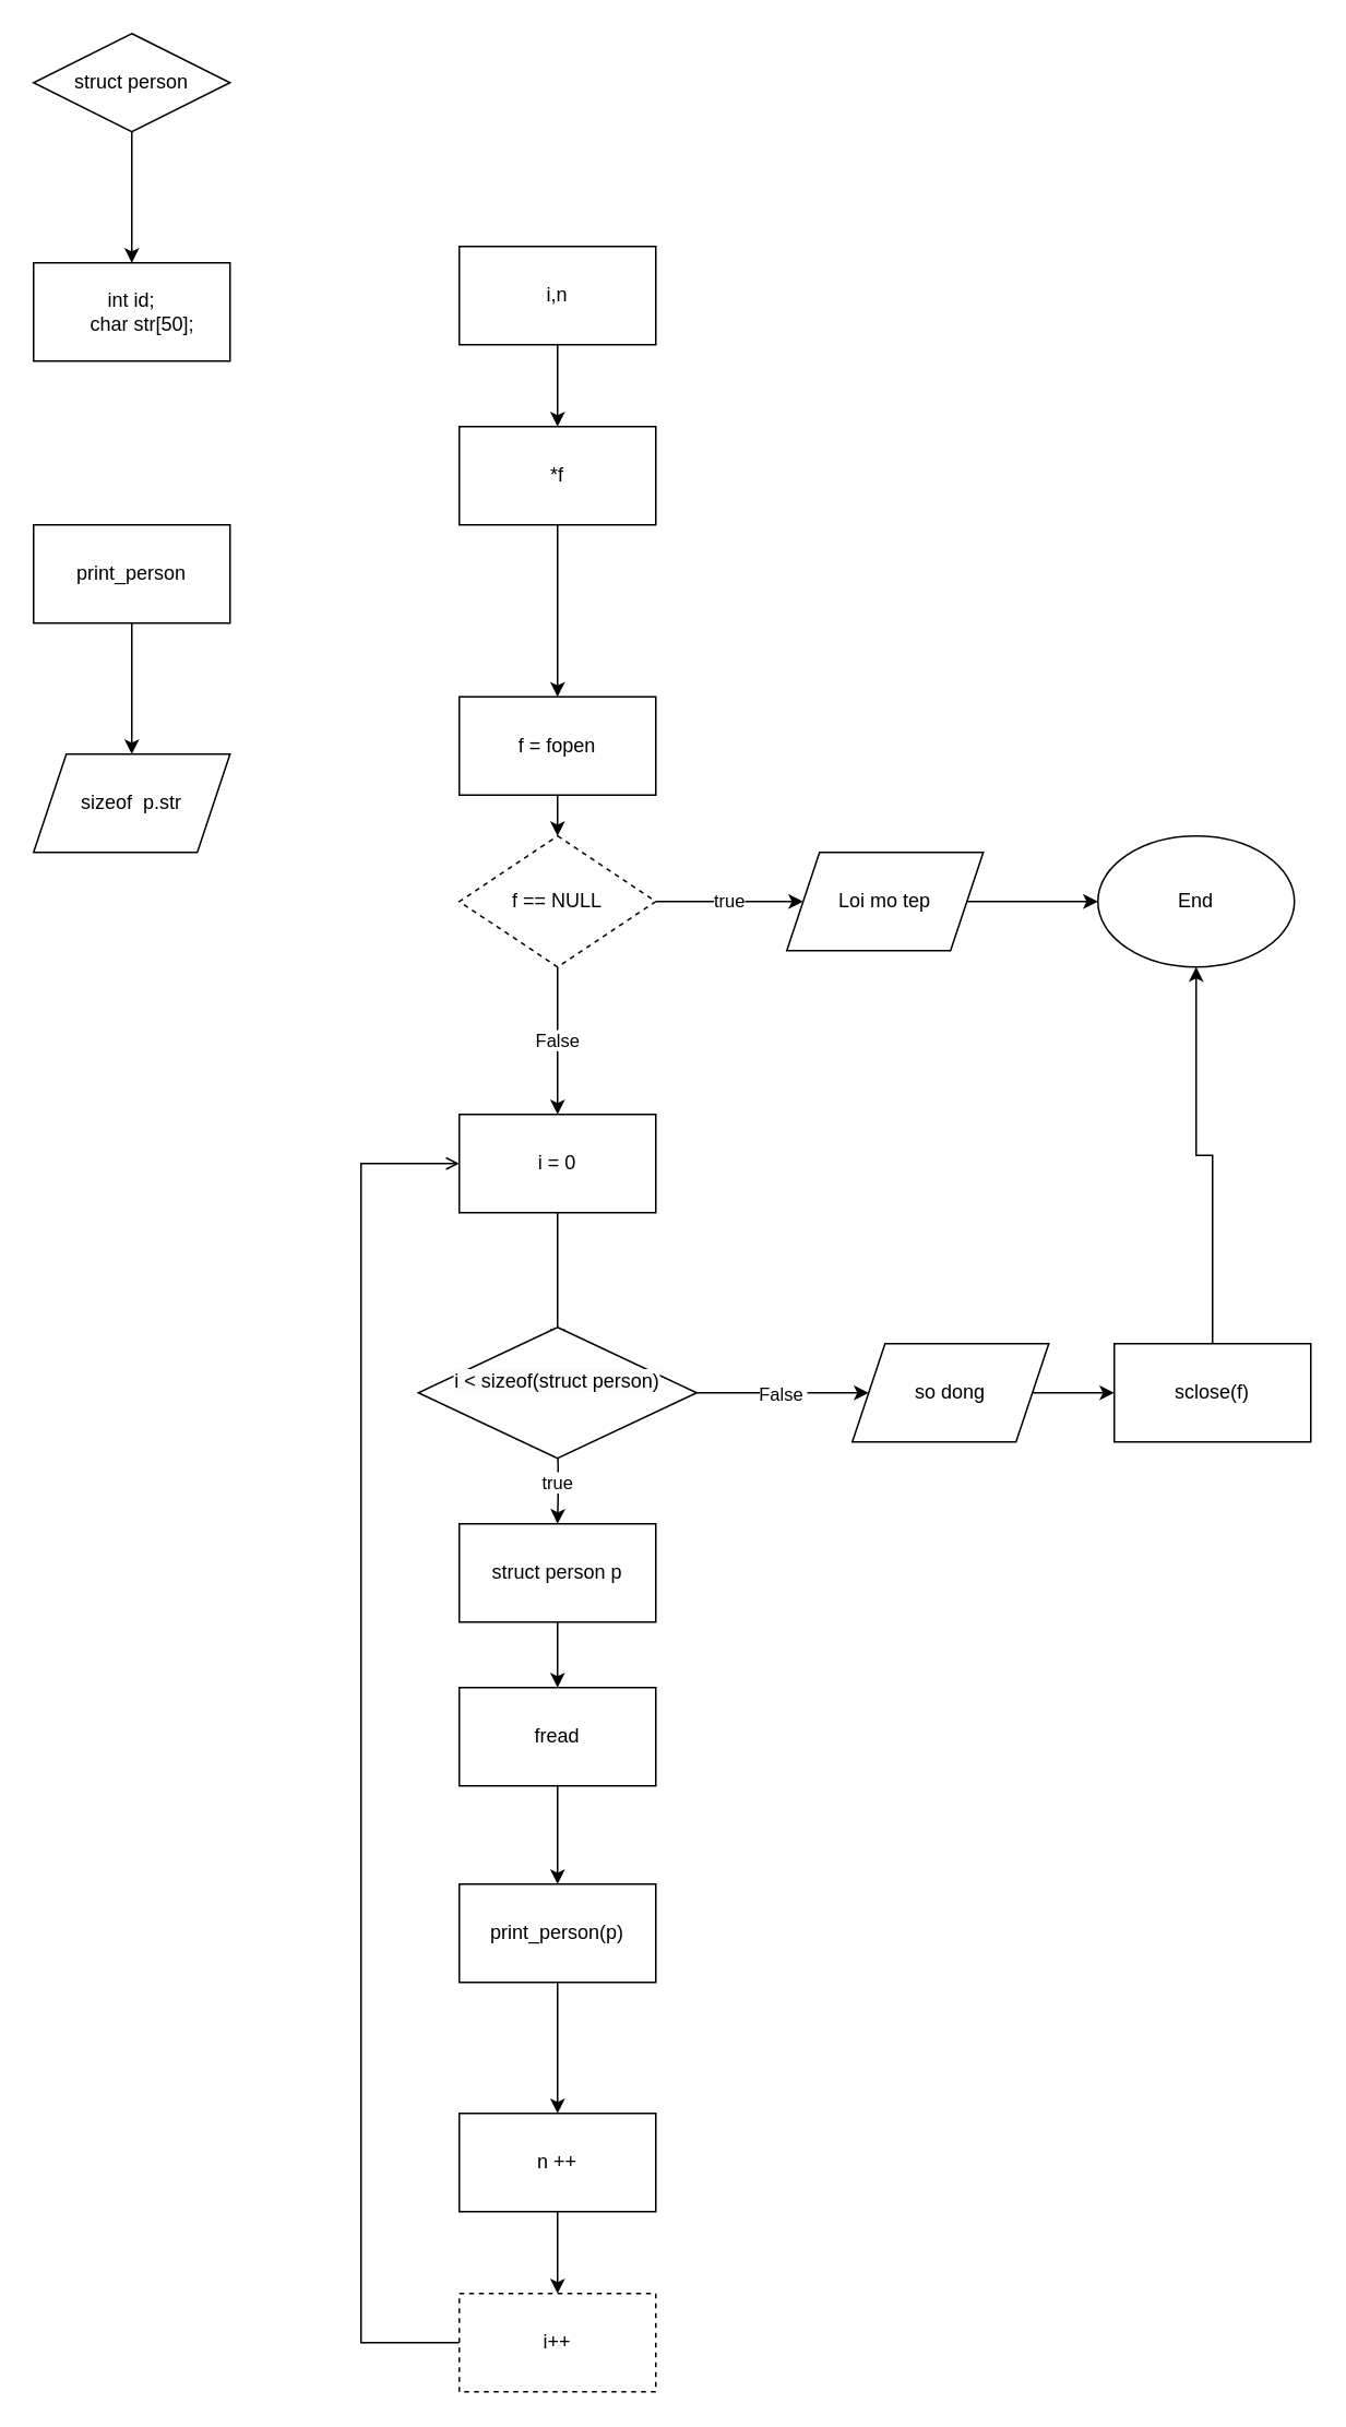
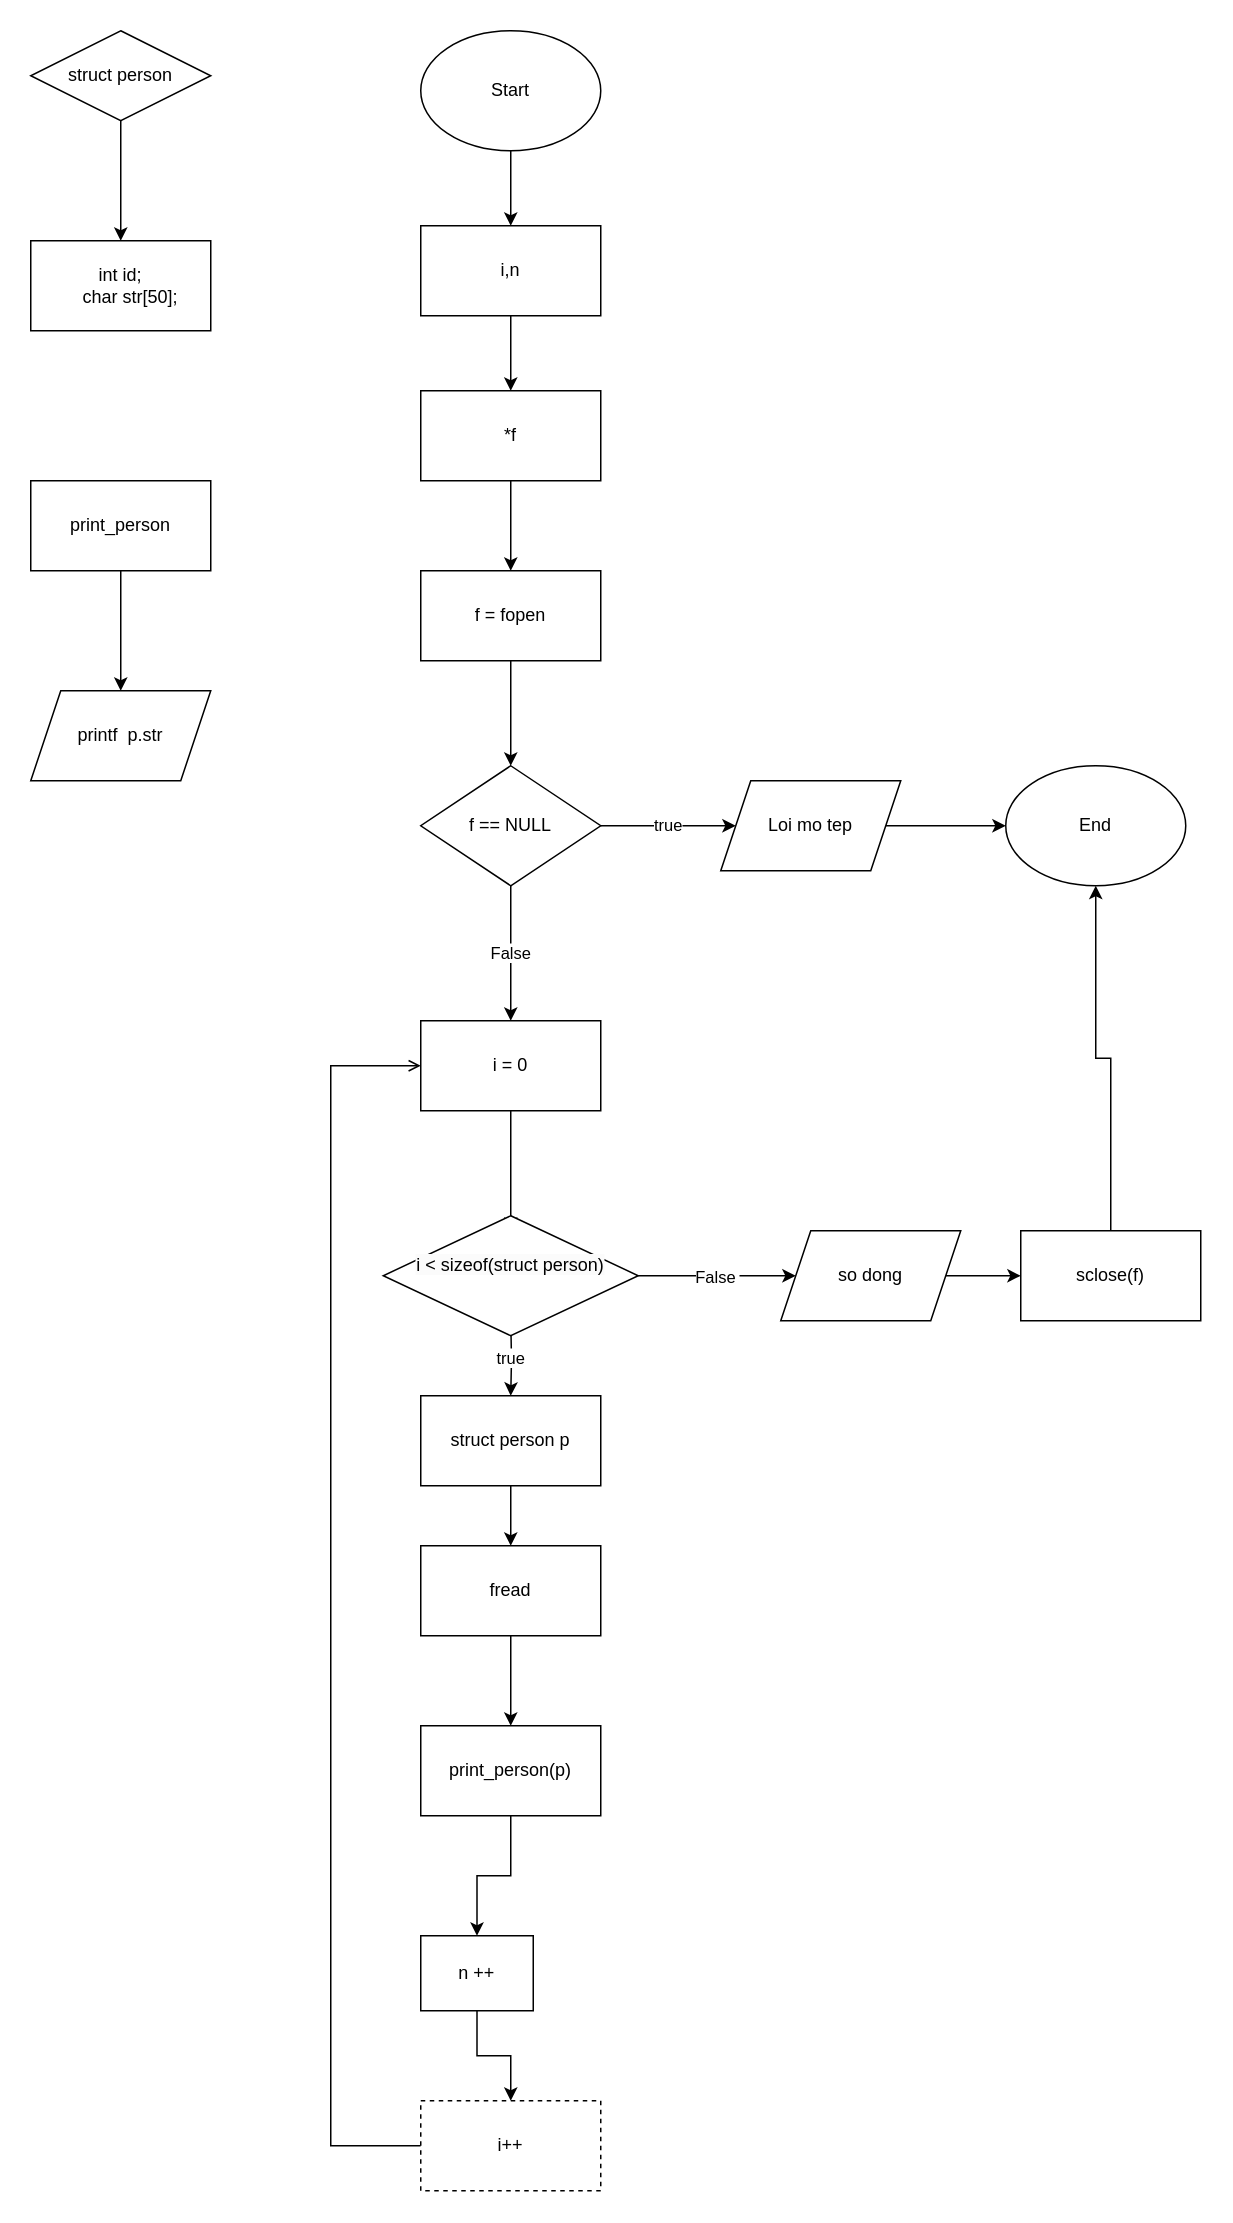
  <mxCell id="0" />
  <mxCell id="1" parent="0" />
+ <mxCell id="2" value="" style="edgeStyle=orthogonalEdgeStyle;rounded=0;orthogonalLoop=1;jettySize=auto;html=1;" edge="1" parent="1" source="3" target="5"><mxGeometry relative="1" as="geometry" /></mxCell>
+ <mxCell id="3" value="Start" style="ellipse;whiteSpace=wrap;html=1;" vertex="1" parent="1"><mxGeometry x="280" y="20" width="120" height="80" as="geometry" /></mxCell>
  <mxCell id="4" value="" style="edgeStyle=orthogonalEdgeStyle;rounded=0;orthogonalLoop=1;jettySize=auto;html=1;" edge="1" parent="1" source="5" target="7"><mxGeometry relative="1" as="geometry" /></mxCell>
  <mxCell id="5" value="i,n" style="whiteSpace=wrap;html=1;" vertex="1" parent="1"><mxGeometry x="280" y="150" width="120" height="60" as="geometry" /></mxCell>
  <mxCell id="6" value="" style="edgeStyle=orthogonalEdgeStyle;rounded=0;orthogonalLoop=1;jettySize=auto;html=1;" edge="1" parent="1" source="7" target="9"><mxGeometry relative="1" as="geometry" /></mxCell>
  <mxCell id="7" value="*f" style="whiteSpace=wrap;html=1;" vertex="1" parent="1"><mxGeometry x="280" y="260" width="120" height="60" as="geometry" /></mxCell>
  <mxCell id="8" value="" style="edgeStyle=orthogonalEdgeStyle;rounded=0;orthogonalLoop=1;jettySize=auto;html=1;" edge="1" parent="1" source="9" target="12"><mxGeometry relative="1" as="geometry" /></mxCell>
- <mxCell id="9" value="f = fopen" style="whiteSpace=wrap;html=1;" vertex="1" parent="1"><mxGeometry x="280" y="425" width="120" height="60" as="geometry" /></mxCell>
+ <mxCell id="9" value="f = fopen" style="whiteSpace=wrap;html=1;" vertex="1" parent="1"><mxGeometry x="280" y="380" width="120" height="60" as="geometry" /></mxCell>
  <mxCell id="10" value="true" style="edgeStyle=orthogonalEdgeStyle;rounded=0;orthogonalLoop=1;jettySize=auto;html=1;" edge="1" parent="1" source="12" target="14"><mxGeometry relative="1" as="geometry" /></mxCell>
  <mxCell id="11" value="False" style="edgeStyle=orthogonalEdgeStyle;rounded=0;orthogonalLoop=1;jettySize=auto;html=1;" edge="1" parent="1" source="12" target="17"><mxGeometry relative="1" as="geometry" /></mxCell>
- <mxCell id="12" value="f == NULL" style="rhombus;whiteSpace=wrap;html=1;dashed=1;" vertex="1" parent="1"><mxGeometry x="280" y="510" width="120" height="80" as="geometry" /></mxCell>
+ <mxCell id="12" value="f == NULL" style="rhombus;whiteSpace=wrap;html=1;" vertex="1" parent="1"><mxGeometry x="280" y="510" width="120" height="80" as="geometry" /></mxCell>
  <mxCell id="13" value="" style="edgeStyle=orthogonalEdgeStyle;rounded=0;orthogonalLoop=1;jettySize=auto;html=1;" edge="1" parent="1" source="14" target="15"><mxGeometry relative="1" as="geometry" /></mxCell>
  <mxCell id="14" value="Loi mo tep" style="shape=parallelogram;perimeter=parallelogramPerimeter;whiteSpace=wrap;html=1;fixedSize=1;" vertex="1" parent="1"><mxGeometry x="480" y="520" width="120" height="60" as="geometry" /></mxCell>
  <mxCell id="15" value="End" style="ellipse;whiteSpace=wrap;html=1;" vertex="1" parent="1"><mxGeometry x="670" y="510" width="120" height="80" as="geometry" /></mxCell>
  <mxCell id="16" value="" style="edgeStyle=orthogonalEdgeStyle;rounded=0;orthogonalLoop=1;jettySize=auto;html=1;" edge="1" parent="1" source="17"><mxGeometry relative="1" as="geometry"><mxPoint x="340" y="820" as="targetPoint" /></mxGeometry></mxCell>
  <mxCell id="17" value="i = 0" style="whiteSpace=wrap;html=1;" vertex="1" parent="1"><mxGeometry x="280" y="680" width="120" height="60" as="geometry" /></mxCell>
  <mxCell id="18" value="true" style="edgeStyle=orthogonalEdgeStyle;rounded=0;orthogonalLoop=1;jettySize=auto;html=1;" edge="1" parent="1" target="20"><mxGeometry relative="1" as="geometry"><mxPoint x="340" y="880" as="sourcePoint" /></mxGeometry></mxCell>
  <mxCell id="19" value="" style="edgeStyle=orthogonalEdgeStyle;rounded=0;orthogonalLoop=1;jettySize=auto;html=1;" edge="1" parent="1" source="20" target="22"><mxGeometry relative="1" as="geometry" /></mxCell>
  <mxCell id="20" value="struct person p" style="whiteSpace=wrap;html=1;" vertex="1" parent="1"><mxGeometry x="280" y="930" width="120" height="60" as="geometry" /></mxCell>
  <mxCell id="21" value="" style="edgeStyle=orthogonalEdgeStyle;rounded=0;orthogonalLoop=1;jettySize=auto;html=1;" edge="1" parent="1" source="22" target="24"><mxGeometry relative="1" as="geometry" /></mxCell>
  <mxCell id="22" value="fread" style="whiteSpace=wrap;html=1;" vertex="1" parent="1"><mxGeometry x="280" y="1030" width="120" height="60" as="geometry" /></mxCell>
  <mxCell id="23" value="" style="edgeStyle=orthogonalEdgeStyle;rounded=0;orthogonalLoop=1;jettySize=auto;html=1;" edge="1" parent="1" source="24" target="26"><mxGeometry relative="1" as="geometry" /></mxCell>
  <mxCell id="24" value="print_person(p)" style="whiteSpace=wrap;html=1;" vertex="1" parent="1"><mxGeometry x="280" y="1150" width="120" height="60" as="geometry" /></mxCell>
  <mxCell id="25" value="" style="edgeStyle=orthogonalEdgeStyle;rounded=0;orthogonalLoop=1;jettySize=auto;html=1;" edge="1" parent="1" source="26" target="29"><mxGeometry relative="1" as="geometry" /></mxCell>
- <mxCell id="26" value="n ++" style="whiteSpace=wrap;html=1;" vertex="1" parent="1"><mxGeometry x="280" y="1290" width="120" height="60" as="geometry" /></mxCell>
+ <mxCell id="26" value="n ++" style="whiteSpace=wrap;html=1;" vertex="1" parent="1"><mxGeometry x="280" y="1290" width="75" height="50" as="geometry" /></mxCell>
  <mxCell id="27" style="edgeStyle=orthogonalEdgeStyle;rounded=0;orthogonalLoop=1;jettySize=auto;html=1;exitX=0.5;exitY=1;exitDx=0;exitDy=0;" edge="1" parent="1" source="26" target="26"><mxGeometry relative="1" as="geometry" /></mxCell>
  <mxCell id="28" style="edgeStyle=orthogonalEdgeStyle;rounded=0;orthogonalLoop=1;jettySize=auto;html=1;entryX=0;entryY=0.5;entryDx=0;entryDy=0;endArrow=open;" edge="1" parent="1" source="29" target="17"><mxGeometry relative="1" as="geometry"><mxPoint x="230" y="710" as="targetPoint" /><Array as="points"><mxPoint x="220" y="1430" /><mxPoint x="220" y="710" /></Array></mxGeometry></mxCell>
  <mxCell id="29" value="i++" style="whiteSpace=wrap;html=1;dashed=1;" vertex="1" parent="1"><mxGeometry x="280" y="1400" width="120" height="60" as="geometry" /></mxCell>
  <mxCell id="30" value="False&amp;nbsp;" style="edgeStyle=orthogonalEdgeStyle;rounded=0;orthogonalLoop=1;jettySize=auto;html=1;" edge="1" parent="1" source="31"><mxGeometry relative="1" as="geometry"><mxPoint x="530" y="850" as="targetPoint" /></mxGeometry></mxCell>
  <mxCell id="31" value="&#10;&lt;span style=&quot;color: rgb(0, 0, 0); font-family: Helvetica; font-size: 12px; font-style: normal; font-variant-ligatures: normal; font-variant-caps: normal; font-weight: 400; letter-spacing: normal; orphans: 2; text-align: center; text-indent: 0px; text-transform: none; widows: 2; word-spacing: 0px; -webkit-text-stroke-width: 0px; background-color: rgb(251, 251, 251); text-decoration-thickness: initial; text-decoration-style: initial; text-decoration-color: initial; float: none; display: inline !important;&quot;&gt;i &amp;lt; sizeof(struct person)&lt;/span&gt;&#10;&#10;" style="rhombus;whiteSpace=wrap;html=1;" vertex="1" parent="1"><mxGeometry x="255" y="810" width="170" height="80" as="geometry" /></mxCell>
  <mxCell id="32" value="" style="edgeStyle=orthogonalEdgeStyle;rounded=0;orthogonalLoop=1;jettySize=auto;html=1;" edge="1" parent="1" source="33" target="35"><mxGeometry relative="1" as="geometry" /></mxCell>
  <mxCell id="33" value="so dong" style="shape=parallelogram;perimeter=parallelogramPerimeter;whiteSpace=wrap;html=1;fixedSize=1;" vertex="1" parent="1"><mxGeometry x="520" y="820" width="120" height="60" as="geometry" /></mxCell>
  <mxCell id="34" style="edgeStyle=orthogonalEdgeStyle;rounded=0;orthogonalLoop=1;jettySize=auto;html=1;" edge="1" parent="1" source="35" target="15"><mxGeometry relative="1" as="geometry" /></mxCell>
  <mxCell id="35" value="sclose(f)" style="whiteSpace=wrap;html=1;" vertex="1" parent="1"><mxGeometry x="680" y="820" width="120" height="60" as="geometry" /></mxCell>
  <mxCell id="36" value="" style="edgeStyle=orthogonalEdgeStyle;rounded=0;orthogonalLoop=1;jettySize=auto;html=1;" edge="1" parent="1" source="37" target="38"><mxGeometry relative="1" as="geometry" /></mxCell>
  <mxCell id="37" value="struct person" style="rhombus;whiteSpace=wrap;html=1;" vertex="1" parent="1"><mxGeometry x="20" y="20" width="120" height="60" as="geometry" /></mxCell>
  <mxCell id="38" value="int id;&#10;    char str[50];" style="whiteSpace=wrap;html=1;rounded=0;" vertex="1" parent="1"><mxGeometry x="20" y="160" width="120" height="60" as="geometry" /></mxCell>
  <mxCell id="39" value="" style="edgeStyle=orthogonalEdgeStyle;rounded=0;orthogonalLoop=1;jettySize=auto;html=1;" edge="1" parent="1" source="40" target="41"><mxGeometry relative="1" as="geometry" /></mxCell>
  <mxCell id="40" value="print_person" style="rounded=0;whiteSpace=wrap;html=1;" vertex="1" parent="1"><mxGeometry x="20" y="320" width="120" height="60" as="geometry" /></mxCell>
- <mxCell id="41" value="sizeof&amp;nbsp;&amp;nbsp;p.str" style="shape=parallelogram;perimeter=parallelogramPerimeter;whiteSpace=wrap;html=1;fixedSize=1;rounded=0;" vertex="1" parent="1"><mxGeometry x="20" y="460" width="120" height="60" as="geometry" /></mxCell>
+ <mxCell id="41" value="printf&amp;nbsp;&amp;nbsp;p.str" style="shape=parallelogram;perimeter=parallelogramPerimeter;whiteSpace=wrap;html=1;fixedSize=1;rounded=0;" vertex="1" parent="1"><mxGeometry x="20" y="460" width="120" height="60" as="geometry" /></mxCell>
